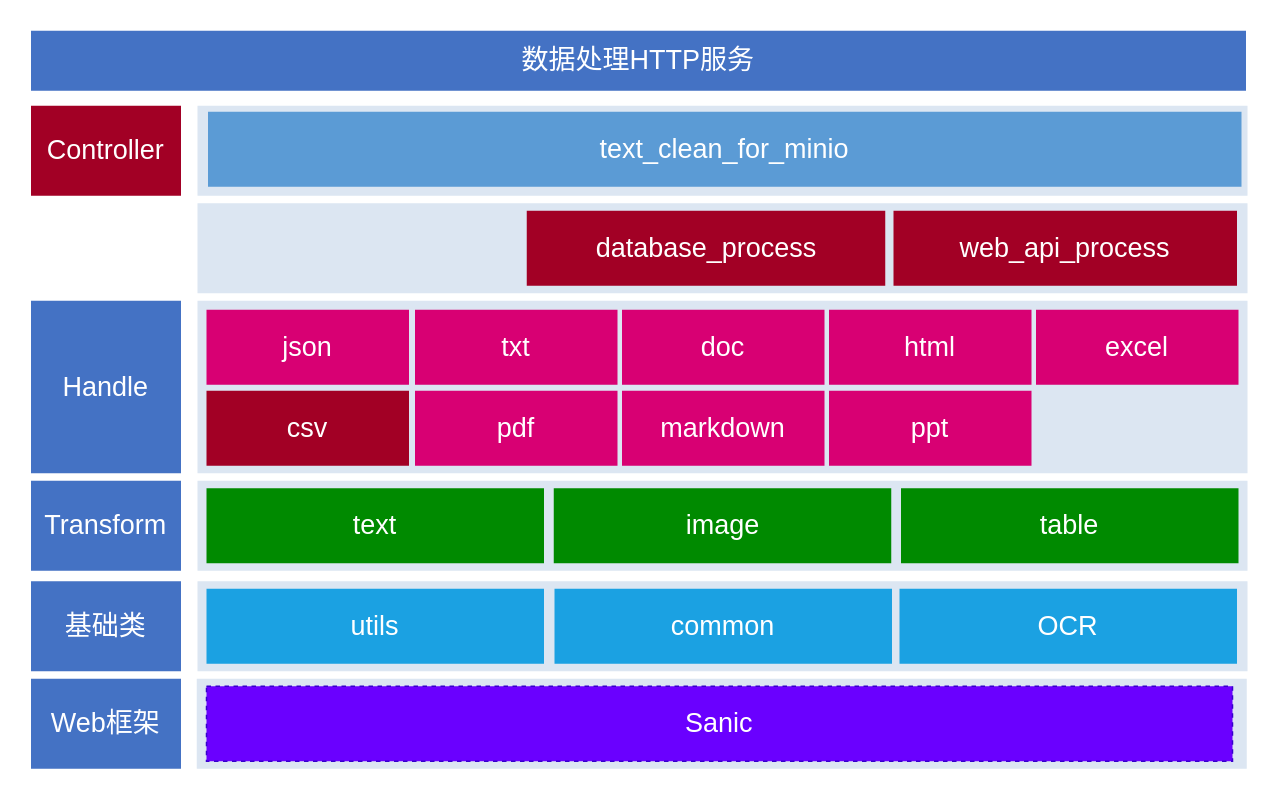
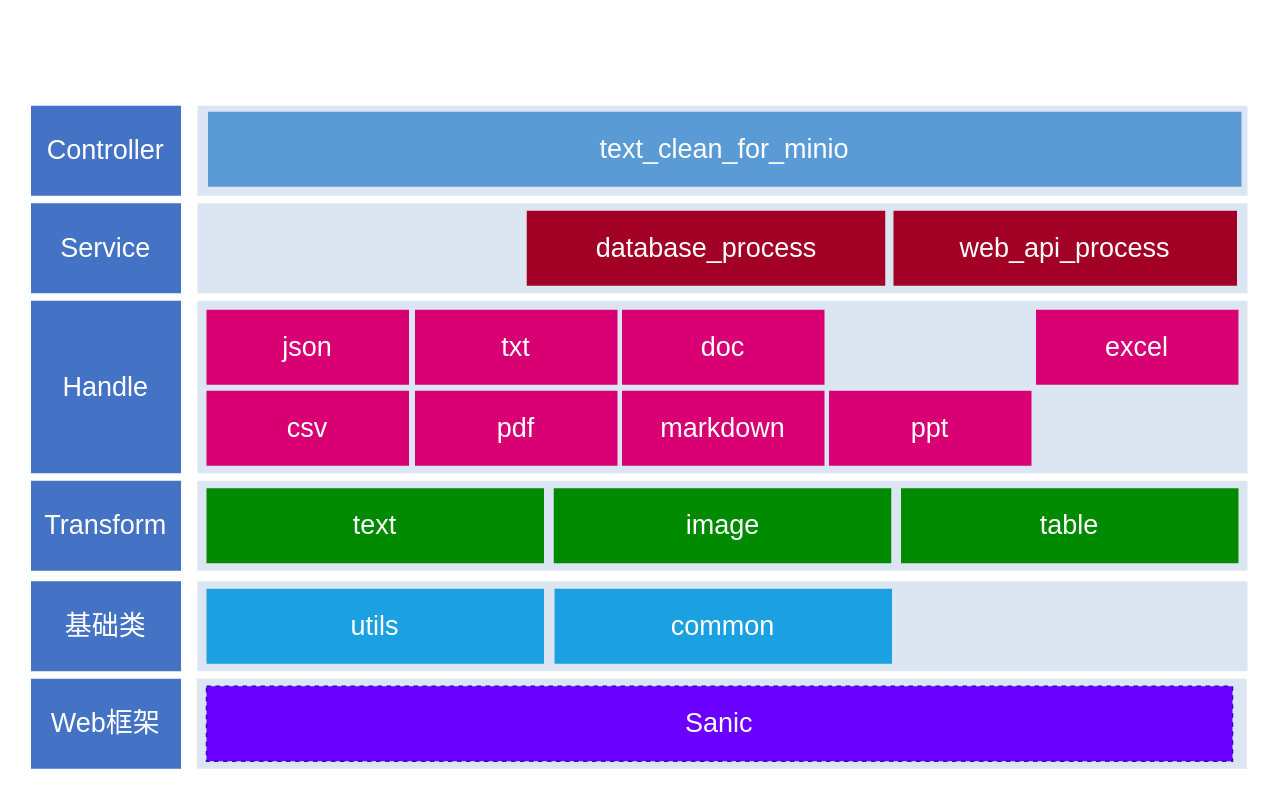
  <mxCell id="0" />
  <mxCell id="1" parent="0" />
- <mxCell id="2" value="&lt;font style=&quot;font-size: 18px;&quot;&gt;数据处理HTTP服务&lt;/font&gt;" style="rounded=0;whiteSpace=wrap;html=1;fillColor=#4472c4;strokeColor=none;fontColor=#ffffff;" parent="1" vertex="1"><mxGeometry x="20" y="20" width="810" height="40" as="geometry" /></mxCell>
  <mxCell id="3" value="" style="rounded=0;whiteSpace=wrap;html=1;fillColor=#dce6f2;strokeColor=none;" parent="1" vertex="1"><mxGeometry x="131" y="70" width="700" height="60" as="geometry" /></mxCell>
- <mxCell id="4" value="&lt;font color=&quot;#ffffff&quot; style=&quot;font-size: 18px;&quot;&gt;Controller&lt;/font&gt;" style="rounded=0;whiteSpace=wrap;html=1;fillColor=#a20025;strokeColor=none;" parent="1" vertex="1"><mxGeometry x="20" y="70" width="100" height="60" as="geometry" /></mxCell>
+ <mxCell id="4" value="&lt;font color=&quot;#ffffff&quot; style=&quot;font-size: 18px;&quot;&gt;Controller&lt;/font&gt;" style="rounded=0;whiteSpace=wrap;html=1;fillColor=#4472c4;strokeColor=none;" parent="1" vertex="1"><mxGeometry x="20" y="70" width="100" height="60" as="geometry" /></mxCell>
+ <mxCell id="5" value="&lt;font style=&quot;font-size: 18px;&quot;&gt;Service&lt;/font&gt;" style="rounded=0;whiteSpace=wrap;html=1;fillColor=#4472c4;fontColor=#FFFFFF;strokeColor=none;" parent="1" vertex="1"><mxGeometry x="20" y="135" width="100" height="60" as="geometry" /></mxCell>
  <mxCell id="6" value="&lt;font style=&quot;font-size: 18px;&quot;&gt;Handle&lt;/font&gt;" style="rounded=0;whiteSpace=wrap;html=1;fillColor=#4472c4;fontColor=#FFFFFF;strokeColor=none;" parent="1" vertex="1"><mxGeometry x="20" y="200" width="100" height="115" as="geometry" /></mxCell>
  <mxCell id="7" value="&lt;font style=&quot;font-size: 18px;&quot;&gt;Transform&lt;/font&gt;" style="rounded=0;whiteSpace=wrap;html=1;fillColor=#4472c4;fontColor=#FFFFFF;strokeColor=none;" parent="1" vertex="1"><mxGeometry x="20" y="320" width="100" height="60" as="geometry" /></mxCell>
  <mxCell id="8" value="&lt;font style=&quot;font-size: 18px;&quot;&gt;基础类&lt;/font&gt;" style="rounded=0;whiteSpace=wrap;html=1;fillColor=#4472c4;fontColor=#ffffff;strokeColor=none;" parent="1" vertex="1"><mxGeometry x="20" y="387" width="100" height="60" as="geometry" /></mxCell>
  <mxCell id="9" value="" style="rounded=0;whiteSpace=wrap;html=1;fillColor=#dce6f2;strokeColor=none;" vertex="1" parent="1"><mxGeometry x="131" y="135" width="700" height="60" as="geometry" /></mxCell>
  <mxCell id="10" value="&lt;font color=&quot;#ffffff&quot; style=&quot;font-size: 18px;&quot;&gt;text_clean_for_minio&lt;/font&gt;" style="rounded=0;whiteSpace=wrap;html=1;fillColor=#5b9bd5;strokeColor=none;" vertex="1" parent="1"><mxGeometry x="138" y="74" width="689" height="50" as="geometry" /></mxCell>
  <mxCell id="11" value="&lt;font style=&quot;font-size: 18px;&quot;&gt;database_process&lt;/font&gt;" style="rounded=0;whiteSpace=wrap;html=1;fillColor=#a20025;fontColor=#ffffff;strokeColor=none;" vertex="1" parent="1"><mxGeometry x="350.5" y="140" width="239" height="50" as="geometry" /></mxCell>
  <mxCell id="12" value="&lt;span style=&quot;font-size: 18px;&quot;&gt;web_api_process&lt;/span&gt;" style="rounded=0;whiteSpace=wrap;html=1;fillColor=#a20025;fontColor=#ffffff;strokeColor=none;" vertex="1" parent="1"><mxGeometry x="595" y="140" width="229" height="50" as="geometry" /></mxCell>
  <mxCell id="13" value="" style="rounded=0;whiteSpace=wrap;html=1;fillColor=#dce6f2;strokeColor=none;" vertex="1" parent="1"><mxGeometry x="131" y="200" width="700" height="115" as="geometry" /></mxCell>
  <mxCell id="14" value="&lt;span style=&quot;font-size: 18px;&quot;&gt;json&lt;/span&gt;" style="rounded=0;whiteSpace=wrap;html=1;fillColor=#d80073;fontColor=#ffffff;strokeColor=none;" vertex="1" parent="1"><mxGeometry x="137" y="206" width="135" height="50" as="geometry" /></mxCell>
- <mxCell id="15" value="&lt;span style=&quot;font-size: 18px;&quot;&gt;csv&lt;/span&gt;" style="rounded=0;whiteSpace=wrap;html=1;fillColor=#a20025;fontColor=#ffffff;strokeColor=none;" vertex="1" parent="1"><mxGeometry x="137" y="260" width="135" height="50" as="geometry" /></mxCell>
+ <mxCell id="15" value="&lt;span style=&quot;font-size: 18px;&quot;&gt;csv&lt;/span&gt;" style="rounded=0;whiteSpace=wrap;html=1;fillColor=#d80073;fontColor=#ffffff;strokeColor=none;" vertex="1" parent="1"><mxGeometry x="137" y="260" width="135" height="50" as="geometry" /></mxCell>
  <mxCell id="16" value="&lt;span style=&quot;font-size: 18px;&quot;&gt;txt&lt;/span&gt;" style="rounded=0;whiteSpace=wrap;html=1;fillColor=#d80073;fontColor=#ffffff;strokeColor=none;" vertex="1" parent="1"><mxGeometry x="276" y="206" width="135" height="50" as="geometry" /></mxCell>
  <mxCell id="17" value="&lt;span style=&quot;font-size: 18px;&quot;&gt;pdf&lt;/span&gt;" style="rounded=0;whiteSpace=wrap;html=1;fillColor=#d80073;fontColor=#ffffff;strokeColor=none;" vertex="1" parent="1"><mxGeometry x="276" y="260" width="135" height="50" as="geometry" /></mxCell>
  <mxCell id="18" value="&lt;span style=&quot;font-size: 18px;&quot;&gt;doc&lt;/span&gt;" style="rounded=0;whiteSpace=wrap;html=1;fillColor=#d80073;fontColor=#ffffff;strokeColor=none;" vertex="1" parent="1"><mxGeometry x="414" y="206" width="135" height="50" as="geometry" /></mxCell>
  <mxCell id="19" value="&lt;span style=&quot;font-size: 18px;&quot;&gt;markdown&lt;/span&gt;" style="rounded=0;whiteSpace=wrap;html=1;fillColor=#d80073;fontColor=#ffffff;strokeColor=none;" vertex="1" parent="1"><mxGeometry x="414" y="260" width="135" height="50" as="geometry" /></mxCell>
- <mxCell id="20" value="&lt;span style=&quot;font-size: 18px;&quot;&gt;html&lt;/span&gt;" style="rounded=0;whiteSpace=wrap;html=1;fillColor=#d80073;fontColor=#ffffff;strokeColor=none;" vertex="1" parent="1"><mxGeometry x="552" y="206" width="135" height="50" as="geometry" /></mxCell>
  <mxCell id="21" value="&lt;span style=&quot;font-size: 18px;&quot;&gt;ppt&lt;/span&gt;" style="rounded=0;whiteSpace=wrap;html=1;fillColor=#d80073;fontColor=#ffffff;strokeColor=none;" vertex="1" parent="1"><mxGeometry x="552" y="260" width="135" height="50" as="geometry" /></mxCell>
  <mxCell id="22" value="&lt;span style=&quot;font-size: 18px;&quot;&gt;excel&lt;/span&gt;" style="rounded=0;whiteSpace=wrap;html=1;fillColor=#d80073;fontColor=#ffffff;strokeColor=none;" vertex="1" parent="1"><mxGeometry x="690" y="206" width="135" height="50" as="geometry" /></mxCell>
  <mxCell id="23" value="" style="rounded=0;whiteSpace=wrap;html=1;fillColor=#dce6f2;strokeColor=none;" vertex="1" parent="1"><mxGeometry x="131" y="320" width="700" height="60" as="geometry" /></mxCell>
  <mxCell id="24" value="&lt;font style=&quot;font-size: 18px;&quot;&gt;text&lt;/font&gt;" style="rounded=0;whiteSpace=wrap;html=1;fillColor=#008a00;fontColor=#ffffff;strokeColor=none;" vertex="1" parent="1"><mxGeometry x="137" y="325" width="225" height="50" as="geometry" /></mxCell>
  <mxCell id="25" value="&lt;span style=&quot;font-size: 18px;&quot;&gt;image&lt;/span&gt;" style="rounded=0;whiteSpace=wrap;html=1;fillColor=#008a00;fontColor=#ffffff;strokeColor=none;" vertex="1" parent="1"><mxGeometry x="368.5" y="325" width="225" height="50" as="geometry" /></mxCell>
  <mxCell id="26" value="&lt;span style=&quot;font-size: 18px;&quot;&gt;table&lt;/span&gt;" style="rounded=0;whiteSpace=wrap;html=1;fillColor=#008a00;fontColor=#ffffff;strokeColor=none;" vertex="1" parent="1"><mxGeometry x="600" y="325" width="225" height="50" as="geometry" /></mxCell>
  <mxCell id="27" value="" style="rounded=0;whiteSpace=wrap;html=1;fillColor=#dce6f2;strokeColor=none;" vertex="1" parent="1"><mxGeometry x="131" y="387" width="700" height="60" as="geometry" /></mxCell>
  <mxCell id="28" value="&lt;font style=&quot;font-size: 18px;&quot;&gt;utils&lt;/font&gt;" style="rounded=0;whiteSpace=wrap;html=1;fillColor=#1ba1e2;fontColor=#ffffff;strokeColor=none;" vertex="1" parent="1"><mxGeometry x="137" y="392" width="225" height="50" as="geometry" /></mxCell>
  <mxCell id="29" value="&lt;font style=&quot;font-size: 18px;&quot;&gt;common&lt;/font&gt;" style="rounded=0;whiteSpace=wrap;html=1;fillColor=#1ba1e2;fontColor=#ffffff;strokeColor=none;" vertex="1" parent="1"><mxGeometry x="369" y="392" width="225" height="50" as="geometry" /></mxCell>
- <mxCell id="30" value="&lt;font style=&quot;font-size: 18px;&quot;&gt;OCR&lt;/font&gt;" style="rounded=0;whiteSpace=wrap;html=1;fillColor=#1ba1e2;fontColor=#ffffff;strokeColor=none;" vertex="1" parent="1"><mxGeometry x="599" y="392" width="225" height="50" as="geometry" /></mxCell>
  <mxCell id="31" value="" style="rounded=0;whiteSpace=wrap;html=1;fillColor=#dce6f2;strokeColor=none;" vertex="1" parent="1"><mxGeometry x="130.5" y="452" width="700" height="60" as="geometry" /></mxCell>
  <mxCell id="32" value="&lt;font style=&quot;font-size: 18px;&quot;&gt;Sanic&lt;/font&gt;" style="rounded=0;whiteSpace=wrap;html=1;fillColor=#6a00ff;fontColor=#ffffff;strokeColor=#3700CC;dashed=1;" vertex="1" parent="1"><mxGeometry x="137" y="457" width="684" height="50" as="geometry" /></mxCell>
  <mxCell id="33" value="&lt;font style=&quot;font-size: 18px;&quot;&gt;Web框架&lt;/font&gt;" style="rounded=0;whiteSpace=wrap;html=1;fillColor=#4472c4;fontColor=#ffffff;strokeColor=none;" vertex="1" parent="1"><mxGeometry x="20" y="452" width="100" height="60" as="geometry" /></mxCell>
